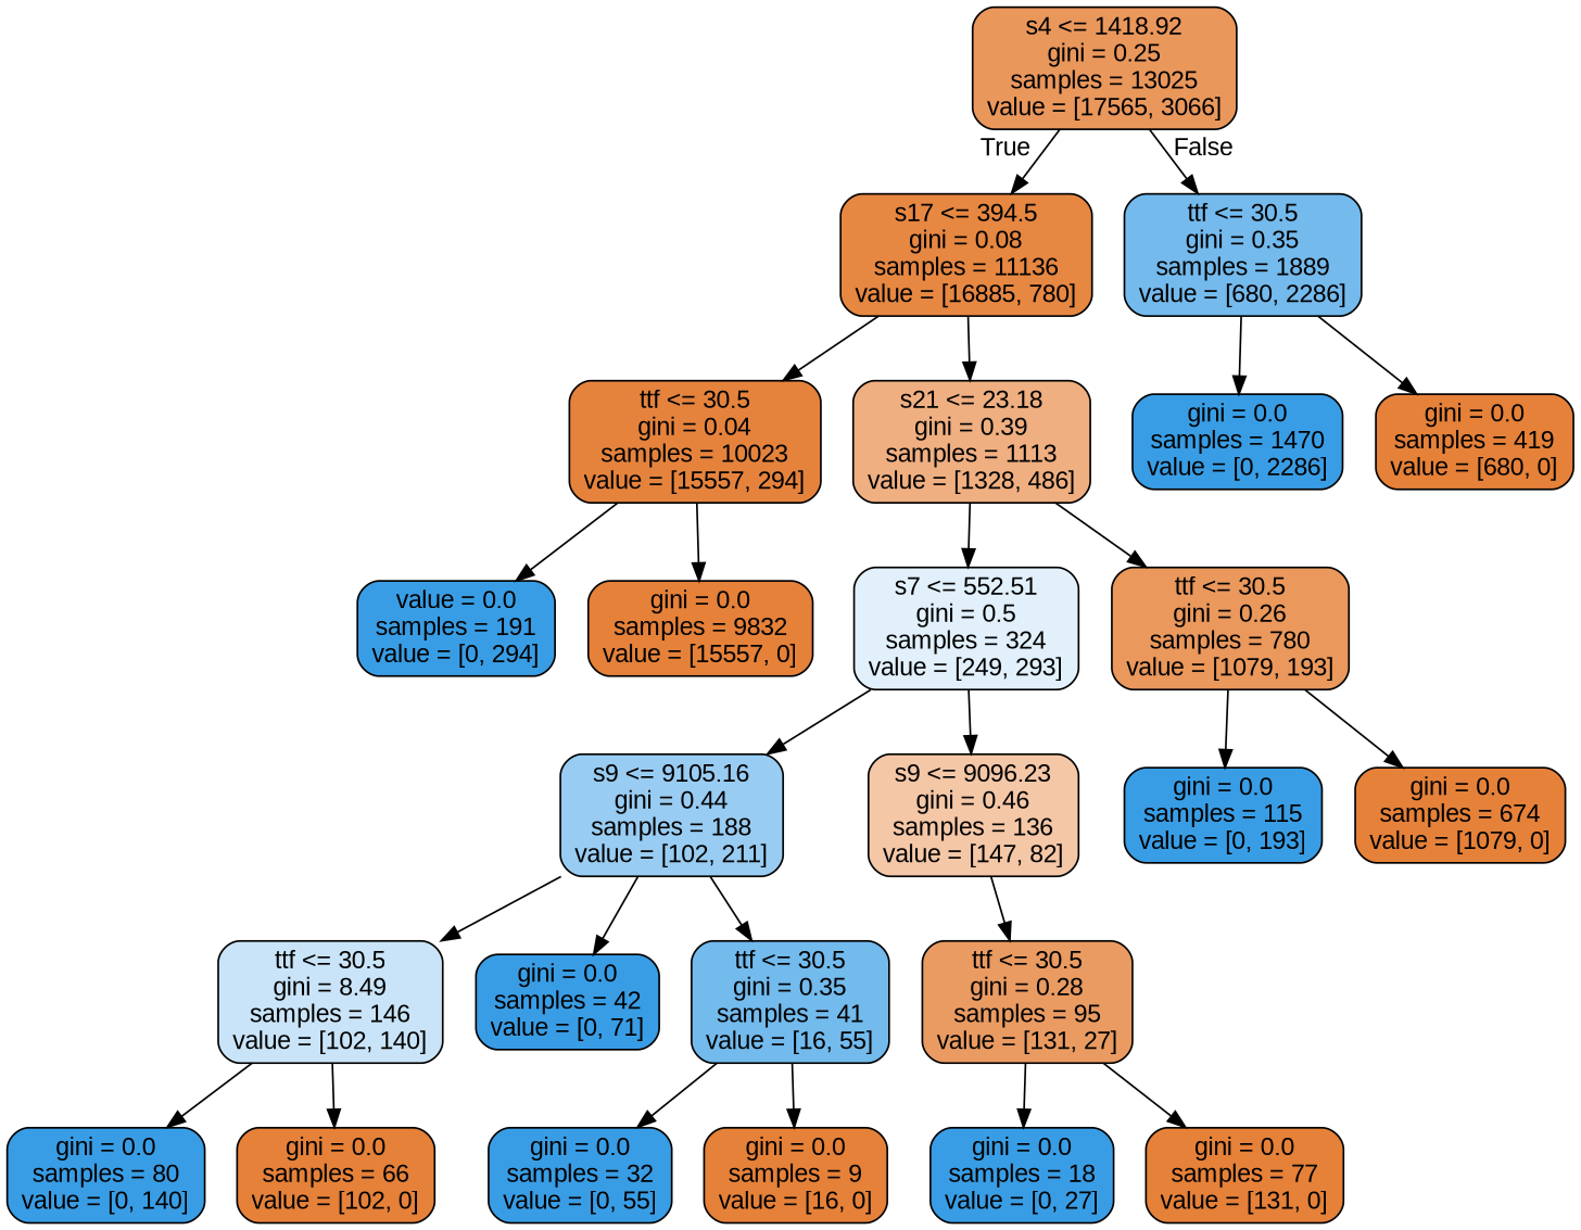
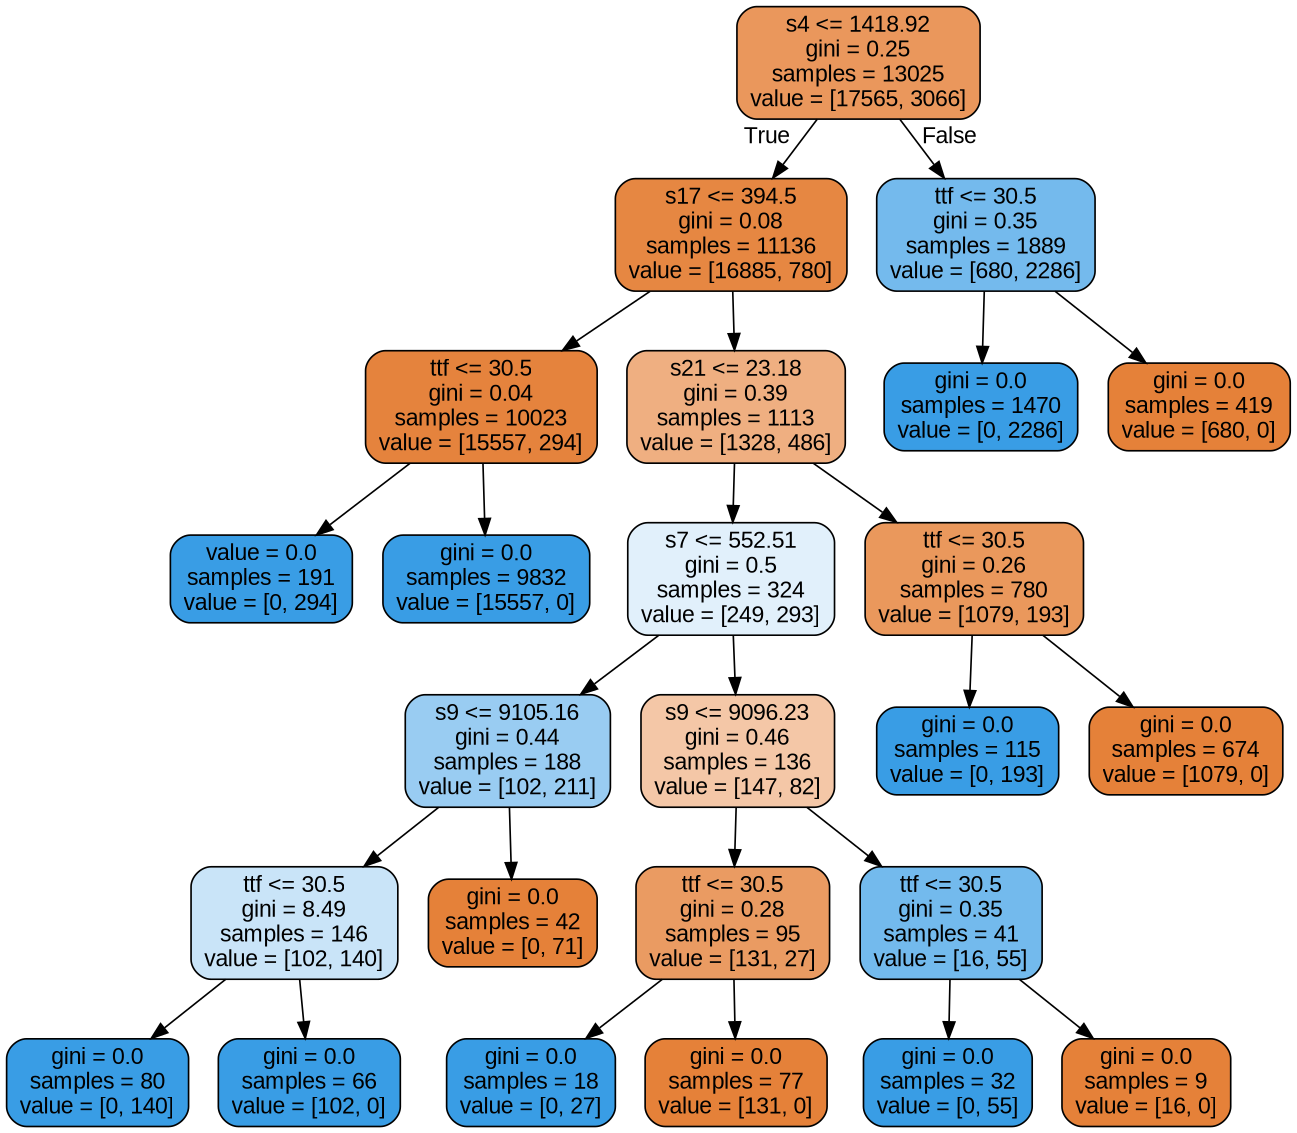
  digraph {
    fontname="Liberation Sans"
    node [color=black fillcolor="#399de5" fontname="Liberation Sans" shape=box style="filled, rounded"]
    edge [fontname="Liberation Sans"]
    n1 [fillcolor="#ea975c" label="s4 <= 1418.92\ngini = 0.25\nsamples = 13025\nvalue = [17565, 3066]"]
    n2 [fillcolor="#e68742" label="s17 <= 394.5\ngini = 0.08\nsamples = 11136\nvalue = [16885, 780]"]
    n3 [fillcolor="#74baed" label="ttf <= 30.5\ngini = 0.35\nsamples = 1889\nvalue = [680, 2286]"]
    n4 [fillcolor="#e5833d" label="ttf <= 30.5\ngini = 0.04\nsamples = 10023\nvalue = [15557, 294]"]
    n5 [fillcolor="#efaf81" label="s21 <= 23.18\ngini = 0.39\nsamples = 1113\nvalue = [1328, 486]"]
    n6 [label="gini = 0.0\nsamples = 1470\nvalue = [0, 2286]"]
    n7 [fillcolor="#e58139" label="gini = 0.0\nsamples = 419\nvalue = [680, 0]"]
    n8 [label="value = 0.0\nsamples = 191\nvalue = [0, 294]"]
-   n9 [fillcolor="#e58139" label="gini = 0.0\nsamples = 9832\nvalue = [15557, 0]"]
+   n9 [label="gini = 0.0\nsamples = 9832\nvalue = [15557, 0]"]
    n10 [fillcolor="#e1f0fb" label="s7 <= 552.51\ngini = 0.5\nsamples = 324\nvalue = [249, 293]"]
    n11 [fillcolor="#ea985c" label="ttf <= 30.5\ngini = 0.26\nsamples = 780\nvalue = [1079, 193]"]
    n12 [fillcolor="#99ccf2" label="s9 <= 9105.16\ngini = 0.44\nsamples = 188\nvalue = [102, 211]"]
    n13 [fillcolor="#f4c7a7" label="s9 <= 9096.23\ngini = 0.46\nsamples = 136\nvalue = [147, 82]"]
    n14 [label="gini = 0.0\nsamples = 115\nvalue = [0, 193]"]
    n15 [fillcolor="#e58139" label="gini = 0.0\nsamples = 674\nvalue = [1079, 0]"]
    n16 [fillcolor="#c9e4f8" label="ttf <= 30.5\ngini = 8.49\nsamples = 146\nvalue = [102, 140]"]
-   n17 [label="gini = 0.0\nsamples = 42\nvalue = [0, 71]"]
+   n17 [fillcolor="#e58139" label="gini = 0.0\nsamples = 42\nvalue = [0, 71]"]
    n18 [fillcolor="#ea9b62" label="ttf <= 30.5\ngini = 0.28\nsamples = 95\nvalue = [131, 27]"]
    n19 [fillcolor="#73baed" label="ttf <= 30.5\ngini = 0.35\nsamples = 41\nvalue = [16, 55]"]
    n20 [label="gini = 0.0\nsamples = 80\nvalue = [0, 140]"]
-   n21 [fillcolor="#e58139" label="gini = 0.0\nsamples = 66\nvalue = [102, 0]"]
+   n21 [label="gini = 0.0\nsamples = 66\nvalue = [102, 0]"]
    n22 [label="gini = 0.0\nsamples = 18\nvalue = [0, 27]"]
    n23 [fillcolor="#e58139" label="gini = 0.0\nsamples = 77\nvalue = [131, 0]"]
    n24 [label="gini = 0.0\nsamples = 32\nvalue = [0, 55]"]
    n25 [fillcolor="#e58139" label="gini = 0.0\nsamples = 9\nvalue = [16, 0]"]
    n1 -> n2 [headlabel=True labelangle=45 labeldistance=2.5]
    n1 -> n3 [headlabel=False labelangle=-45 labeldistance=2.5]
    n2 -> n4
    n2 -> n5
    n3 -> n6
    n3 -> n7
    n4 -> n8
    n4 -> n9
    n5 -> n10
    n5 -> n11
    n10 -> n12
    n10 -> n13
    n11 -> n14
    n11 -> n15
    n12 -> n16
    n12 -> n17
    n13 -> n18
-   n12 -> n19
+   n13 -> n19
    n16 -> n20
    n16 -> n21
    n18 -> n22
    n18 -> n23
    n19 -> n24
    n19 -> n25
  }
